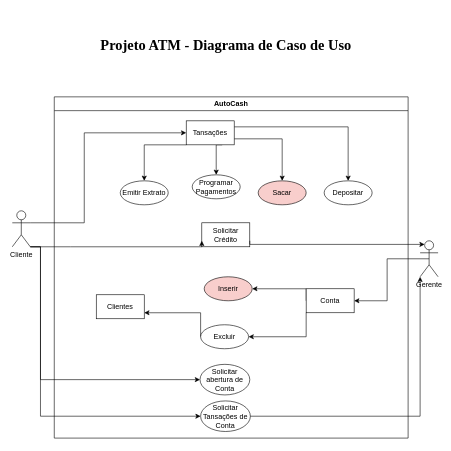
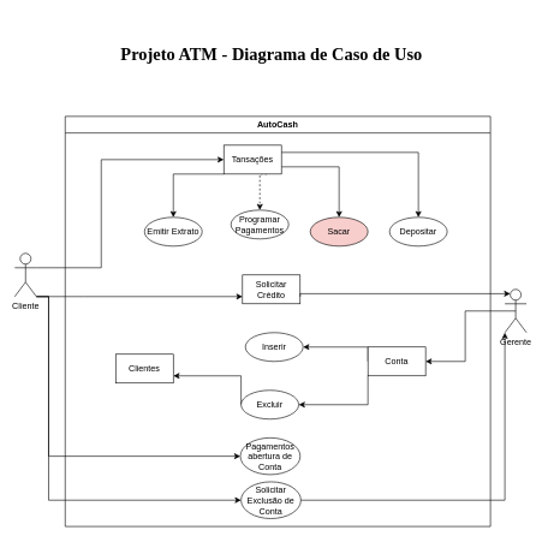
  <mxCell id="0" />
  <mxCell id="1" parent="0" />
  <mxCell id="2" value="AutoCash" style="swimlane;whiteSpace=wrap;html=1;" parent="1" vertex="1"><mxGeometry x="90" y="161" width="590" height="569" as="geometry" /></mxCell>
  <mxCell id="3" style="edgeStyle=orthogonalEdgeStyle;rounded=0;orthogonalLoop=1;jettySize=auto;html=1;exitX=0;exitY=1;exitDx=0;exitDy=0;" parent="2" source="7" target="11" edge="1"><mxGeometry relative="1" as="geometry"><Array as="points"><mxPoint x="150" y="80" /></Array></mxGeometry></mxCell>
- <mxCell id="4" style="edgeStyle=orthogonalEdgeStyle;rounded=0;orthogonalLoop=1;jettySize=auto;html=1;exitX=0.75;exitY=1;exitDx=0;exitDy=0;entryX=0.5;entryY=0;entryDx=0;entryDy=0;" parent="2" source="7" target="10" edge="1"><mxGeometry relative="1" as="geometry"><Array as="points"><mxPoint x="270" y="80" /></Array></mxGeometry></mxCell>
+ <mxCell id="4" style="edgeStyle=orthogonalEdgeStyle;rounded=0;orthogonalLoop=1;jettySize=auto;html=1;exitX=0.75;exitY=1;exitDx=0;exitDy=0;entryX=0.5;entryY=0;entryDx=0;entryDy=0;dashed=1;" parent="2" source="7" target="10" edge="1"><mxGeometry relative="1" as="geometry"><Array as="points"><mxPoint x="270" y="80" /></Array></mxGeometry></mxCell>
  <mxCell id="5" style="edgeStyle=orthogonalEdgeStyle;rounded=0;orthogonalLoop=1;jettySize=auto;html=1;exitX=1;exitY=0.25;exitDx=0;exitDy=0;" parent="2" source="7" target="8" edge="1"><mxGeometry relative="1" as="geometry"><Array as="points"><mxPoint x="490" y="50" /><mxPoint x="490" y="50" /></Array></mxGeometry></mxCell>
  <mxCell id="6" style="edgeStyle=orthogonalEdgeStyle;rounded=0;orthogonalLoop=1;jettySize=auto;html=1;exitX=1;exitY=0.75;exitDx=0;exitDy=0;entryX=0.5;entryY=0;entryDx=0;entryDy=0;" parent="2" source="7" target="9" edge="1"><mxGeometry relative="1" as="geometry" /></mxCell>
  <mxCell id="7" value="Tansações" style="rounded=0;whiteSpace=wrap;html=1;" parent="2" vertex="1"><mxGeometry x="220" y="40" width="80" height="40" as="geometry" /></mxCell>
  <mxCell id="8" value="Depositar" style="ellipse;whiteSpace=wrap;html=1;" parent="2" vertex="1"><mxGeometry x="450" y="140" width="80" height="40" as="geometry" /></mxCell>
  <mxCell id="9" value="Sacar" style="ellipse;whiteSpace=wrap;html=1;fillColor=#f8cecc;" parent="2" vertex="1"><mxGeometry x="340" y="140" width="80" height="40" as="geometry" /></mxCell>
  <mxCell id="10" value="Programar Pagamentos" style="ellipse;whiteSpace=wrap;html=1;" parent="2" vertex="1"><mxGeometry x="230" y="130" width="80" height="40" as="geometry" /></mxCell>
  <mxCell id="11" value="Emitir Extrato" style="ellipse;whiteSpace=wrap;html=1;" parent="2" vertex="1"><mxGeometry x="110" y="140" width="80" height="40" as="geometry" /></mxCell>
- <mxCell id="12" value="Solicitar Crédito" style="rounded=0;whiteSpace=wrap;html=1;" parent="2" vertex="1"><mxGeometry x="246" y="210" width="80" height="40" as="geometry" /></mxCell>
+ <mxCell id="12" value="Solicitar Crédito" style="rounded=0;whiteSpace=wrap;html=1;" parent="2" vertex="1"><mxGeometry x="246" y="220" width="80" height="40" as="geometry" /></mxCell>
  <mxCell id="13" style="edgeStyle=orthogonalEdgeStyle;rounded=0;orthogonalLoop=1;jettySize=auto;html=1;exitX=0;exitY=0.5;exitDx=0;exitDy=0;entryX=1;entryY=0.5;entryDx=0;entryDy=0;" parent="2" source="15" target="16" edge="1"><mxGeometry relative="1" as="geometry"><Array as="points"><mxPoint x="420" y="320" /></Array></mxGeometry></mxCell>
  <mxCell id="14" style="edgeStyle=orthogonalEdgeStyle;rounded=0;orthogonalLoop=1;jettySize=auto;html=1;exitX=0;exitY=1;exitDx=0;exitDy=0;entryX=1;entryY=0.5;entryDx=0;entryDy=0;" parent="2" source="15" target="18" edge="1"><mxGeometry relative="1" as="geometry" /></mxCell>
  <mxCell id="15" value="Conta" style="rounded=0;whiteSpace=wrap;html=1;" parent="2" vertex="1"><mxGeometry x="420" y="320" width="80" height="40" as="geometry" /></mxCell>
- <mxCell id="16" value="Inserir" style="ellipse;whiteSpace=wrap;html=1;fillColor=#f8cecc;" parent="2" vertex="1"><mxGeometry x="250" y="300" width="80" height="40" as="geometry" /></mxCell>
+ <mxCell id="16" value="Inserir" style="ellipse;whiteSpace=wrap;html=1;" parent="2" vertex="1"><mxGeometry x="250" y="300" width="80" height="40" as="geometry" /></mxCell>
  <mxCell id="17" style="edgeStyle=orthogonalEdgeStyle;rounded=0;orthogonalLoop=1;jettySize=auto;html=1;exitX=0;exitY=0.5;exitDx=0;exitDy=0;entryX=1;entryY=0.75;entryDx=0;entryDy=0;" parent="2" source="18" target="19" edge="1"><mxGeometry relative="1" as="geometry"><Array as="points"><mxPoint x="244" y="360" /></Array></mxGeometry></mxCell>
  <mxCell id="18" value="Excluir" style="ellipse;whiteSpace=wrap;html=1;" parent="2" vertex="1"><mxGeometry x="244" y="380" width="80" height="40" as="geometry" /></mxCell>
  <mxCell id="19" value="Clientes" style="rounded=0;whiteSpace=wrap;html=1;" parent="2" vertex="1"><mxGeometry x="70" y="330" width="80" height="40" as="geometry" /></mxCell>
- <mxCell id="20" value="Solicitar Tansações de Conta" style="ellipse;whiteSpace=wrap;html=1;" parent="2" vertex="1"><mxGeometry x="244" y="507" width="83" height="51" as="geometry" /></mxCell>
- <mxCell id="21" value="Solicitar abertura de Conta" style="ellipse;whiteSpace=wrap;html=1;" parent="2" vertex="1"><mxGeometry x="243" y="446" width="83" height="51" as="geometry" /></mxCell>
+ <mxCell id="20" value="Solicitar Exclusão de Conta" style="ellipse;whiteSpace=wrap;html=1;" parent="2" vertex="1"><mxGeometry x="244" y="507" width="83" height="51" as="geometry" /></mxCell>
+ <mxCell id="21" value="Pagamentos abertura de Conta" style="ellipse;whiteSpace=wrap;html=1;" parent="2" vertex="1"><mxGeometry x="243" y="446" width="83" height="51" as="geometry" /></mxCell>
  <mxCell id="22" style="edgeStyle=orthogonalEdgeStyle;rounded=0;orthogonalLoop=1;jettySize=auto;html=1;exitX=0.5;exitY=0.5;exitDx=0;exitDy=0;exitPerimeter=0;entryX=1;entryY=0.5;entryDx=0;entryDy=0;" parent="1" source="23" target="15" edge="1"><mxGeometry relative="1" as="geometry" /></mxCell>
  <mxCell id="23" value="Gerente" style="shape=umlActor;verticalLabelPosition=bottom;verticalAlign=top;html=1;outlineConnect=0;" parent="1" vertex="1"><mxGeometry x="700" y="401" width="30" height="60" as="geometry" /></mxCell>
  <mxCell id="24" style="edgeStyle=orthogonalEdgeStyle;rounded=0;orthogonalLoop=1;jettySize=auto;html=1;exitX=1;exitY=0.333;exitDx=0;exitDy=0;exitPerimeter=0;entryX=0;entryY=0.5;entryDx=0;entryDy=0;" parent="1" source="28" target="7" edge="1"><mxGeometry relative="1" as="geometry"><Array as="points"><mxPoint x="140" y="371" /><mxPoint x="140" y="221" /></Array></mxGeometry></mxCell>
  <mxCell id="25" style="edgeStyle=orthogonalEdgeStyle;rounded=0;orthogonalLoop=1;jettySize=auto;html=1;exitX=1;exitY=1;exitDx=0;exitDy=0;exitPerimeter=0;entryX=0;entryY=0.5;entryDx=0;entryDy=0;" parent="1" source="28" target="21" edge="1"><mxGeometry relative="1" as="geometry"><Array as="points"><mxPoint x="67" y="411" /><mxPoint x="67" y="633" /></Array></mxGeometry></mxCell>
  <mxCell id="26" style="edgeStyle=orthogonalEdgeStyle;rounded=0;orthogonalLoop=1;jettySize=auto;html=1;exitX=1;exitY=1;exitDx=0;exitDy=0;exitPerimeter=0;entryX=0;entryY=0.5;entryDx=0;entryDy=0;" parent="1" source="28" target="20" edge="1"><mxGeometry relative="1" as="geometry"><Array as="points"><mxPoint x="67" y="411" /><mxPoint x="67" y="694" /></Array></mxGeometry></mxCell>
  <mxCell id="27" style="edgeStyle=orthogonalEdgeStyle;rounded=0;orthogonalLoop=1;jettySize=auto;html=1;exitX=1;exitY=1;exitDx=0;exitDy=0;exitPerimeter=0;entryX=0;entryY=0.75;entryDx=0;entryDy=0;" parent="1" source="28" target="12" edge="1"><mxGeometry relative="1" as="geometry"><Array as="points"><mxPoint x="117" y="411" /><mxPoint x="117" y="411" /></Array></mxGeometry></mxCell>
  <mxCell id="28" value="Cliente" style="shape=umlActor;verticalLabelPosition=bottom;verticalAlign=top;html=1;outlineConnect=0;" parent="1" vertex="1"><mxGeometry x="20" y="351" width="30" height="60" as="geometry" /></mxCell>
  <mxCell id="29" value="&lt;font style=&quot;font-size: 24px;&quot;&gt;&lt;span id=&quot;page14R_mcid0&quot; class=&quot;markedContent&quot;&gt;&lt;/span&gt;&lt;font face=&quot;Times New Roman&quot;&gt;&lt;span id=&quot;page14R_mcid1&quot; class=&quot;markedContent&quot;&gt;&lt;br role=&quot;presentation&quot;&gt;&lt;b&gt;&lt;span dir=&quot;ltr&quot; role=&quot;presentation&quot; style=&quot;left: calc(var(--scale-factor)*222.90px); top: calc(var(--scale-factor)*69.41px); transform: scaleX(0.9);&quot;&gt;Projeto ATM - Diagrama&lt;/span&gt;&lt;/b&gt;&lt;/span&gt;&lt;span id=&quot;page14R_mcid2&quot; class=&quot;markedContent&quot;&gt;&lt;b&gt;&lt;span dir=&quot;ltr&quot; role=&quot;presentation&quot; style=&quot;left: calc(var(--scale-factor)*275.97px); top: calc(var(--scale-factor)*85.97px); transform: scaleX(0.923);&quot;&gt; de Caso de Uso&lt;/span&gt;&lt;/b&gt;&lt;/span&gt;&lt;/font&gt;&lt;/font&gt;" style="text;html=1;align=center;verticalAlign=middle;resizable=0;points=[];autosize=1;strokeColor=none;fillColor=none;" parent="1" vertex="1"><mxGeometry x="156" y="20" width="440" height="80" as="geometry" /></mxCell>
  <mxCell id="30" style="edgeStyle=orthogonalEdgeStyle;rounded=0;orthogonalLoop=1;jettySize=auto;html=1;exitX=1;exitY=0.5;exitDx=0;exitDy=0;entryX=0;entryY=1;entryDx=0;entryDy=0;entryPerimeter=0;" parent="1" source="20" target="23" edge="1"><mxGeometry relative="1" as="geometry" /></mxCell>
  <mxCell id="31" style="edgeStyle=orthogonalEdgeStyle;rounded=0;orthogonalLoop=1;jettySize=auto;html=1;exitX=1;exitY=0.75;exitDx=0;exitDy=0;entryX=0.25;entryY=0.1;entryDx=0;entryDy=0;entryPerimeter=0;" parent="1" source="12" target="23" edge="1"><mxGeometry relative="1" as="geometry"><Array as="points"><mxPoint x="416" y="407" /></Array></mxGeometry></mxCell>
